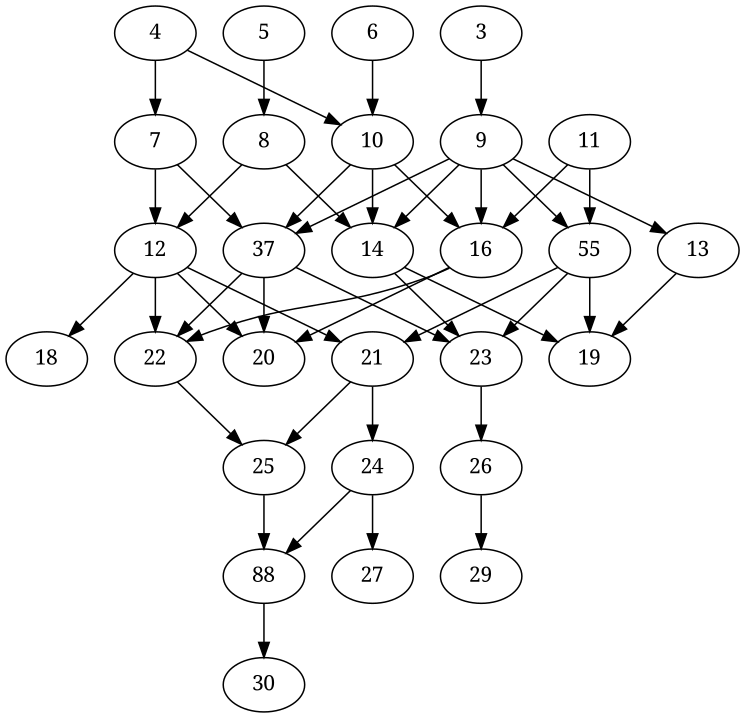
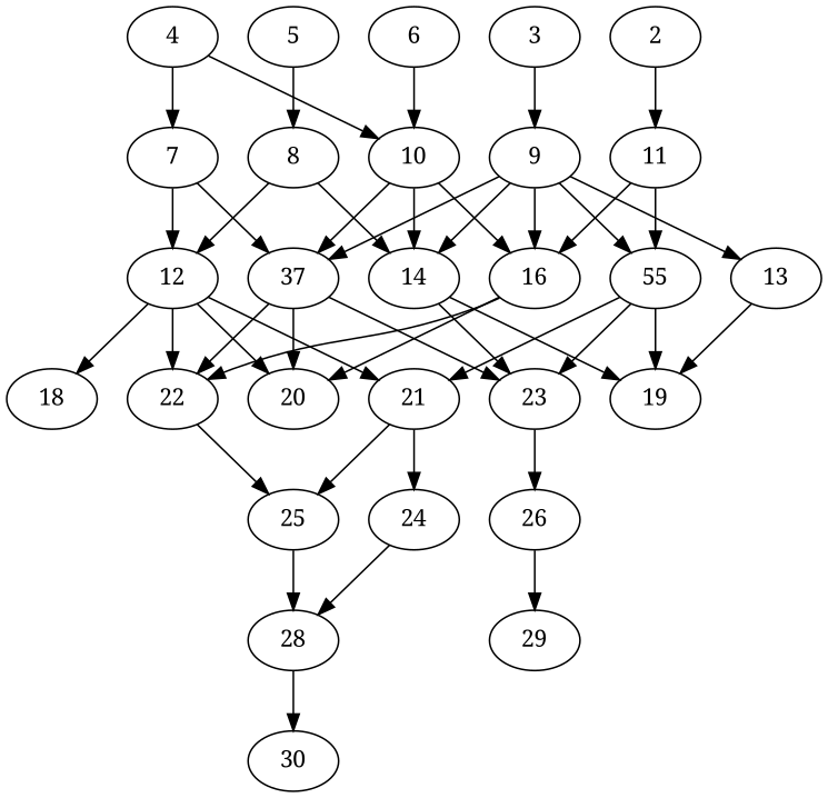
  digraph {
    fontname="Noto Serif"
    node [alpha=0.11 compute_size=8589934592 fontname="Noto Serif" result_size=9216]
    edge [fontname="Noto Serif"]
    7 [alpha=0.07 compute_size=201811811042 ram=37599392 result_size=1024 trans_size=944837]
    12 [alpha=0.18 compute_size=411002994688 ram=40567808 result_size=91136 trans_size=734803]
    n3 [compute_size=11042291712 label=37 ram=20919872 result_size=91136 trans_size=143381]
    8 [alpha=0.16 compute_size=368293445632 ram=12310832 trans_size=869359]
    14 [alpha=0.06 compute_size=33552340992 ram=51160016 result_size=54272 trans_size=515465]
    11 [alpha=0.10 compute_size=368293445632 ram=35141024 trans_size=940554]
    n7 [alpha=0.05 compute_size=28660137984 label=55 ram=32159936 result_size=54272 trans_size=127940]
    16 [alpha=0.12 compute_size=11181922304 ram=13432304 trans_size=736977]
    18 [alpha=0.15 compute_size=1073741824000 ram=6171248 result_size=0 trans_size=921980]
    20 [alpha=0.00 compute_size=25303062528 ram=20758304 result_size=0 trans_size=856540]
    21 [alpha=0.01 compute_size=28991029248 ram=26663456 result_size=29696 trans_size=492192]
    22 [compute_size=189098706689 ram=16581296 result_size=13312 trans_size=86317]
    23 [alpha=0.10 compute_size=167485245064 ram=40650176 trans_size=230975]
    19 [alpha=0.15 compute_size=3852632064 ram=19308944 result_size=0 trans_size=497147]
+   2 [compute_size=1507581952 ram=29090144 result_size=70656 trans_size=108439]
    3 [compute_size=788774912 ram=42066272 result_size=70656 trans_size=1033487]
    9 [alpha=0.18 ram=51651056 result_size=70656 trans_size=94437]
    13 [alpha=0.12 compute_size=421911174535 ram=7519232 result_size=54272 trans_size=981282]
    4 [alpha=0.08 ram=50006864 result_size=70656 trans_size=131968]
    10 [alpha=0.02 compute_size=659766991276 ram=38741456 trans_size=415403]
    5 [alpha=0.10 ram=4175408 result_size=70656 trans_size=247087]
    6 [alpha=0.16 compute_size=88854036652 ram=16318352 trans_size=88746]
    24 [alpha=0.07 compute_size=18199756800 ram=23175488 result_size=1024 trans_size=590400]
    25 [alpha=0.05 compute_size=32200294400 ram=3340640 result_size=1024 trans_size=847365]
    26 [alpha=0.06 compute_size=6938886144 ram=31198448 result_size=74752 trans_size=749349]
-   27 [alpha=0.01 compute_size=22790406144 ram=26783840 result_size=0 trans_size=763287]
-   28 [alpha=0.04 compute_size=44627330818 ram=11249552 result_size=29696 trans_size=674542 label=88]
+   28 [alpha=0.04 compute_size=44627330818 ram=11249552 result_size=29696 trans_size=674542]
    29 [alpha=0.04 compute_size=28991029248 ram=4332224 result_size=0 trans_size=965681]
    30 [alpha=0.15 compute_size=233025364421 ram=10219952 result_size=0 trans_size=730551]
    7 -> 12
    7 -> n3
    12 -> 18
    12 -> 20
    12 -> 21
    12 -> 22
    n3 -> 20
    n3 -> 22
    n3 -> 23
    8 -> 12
    8 -> 14
    14 -> 23
    14 -> 19
    11 -> n7
    11 -> 16
    n7 -> 21
    n7 -> 23
    n7 -> 19
    16 -> 20
    16 -> 22
    21 -> 24
    21 -> 25
    22 -> 25
    23 -> 26
+   2 -> 11
    3 -> 9
    9 -> n3
    9 -> 14
    9 -> n7
    9 -> 16
    9 -> 13
    13 -> 19
    4 -> 7
    4 -> 10
    10 -> n3
    10 -> 14
    10 -> 16
    5 -> 8
    6 -> 10
-   24 -> 27
    24 -> 28
    25 -> 28
    26 -> 29
    28 -> 30
  }
